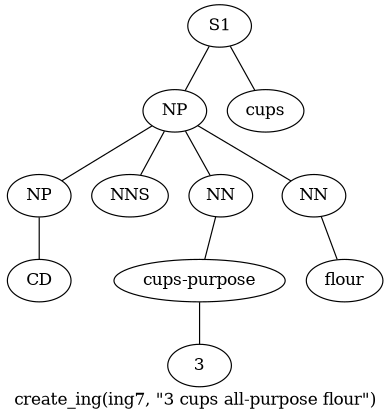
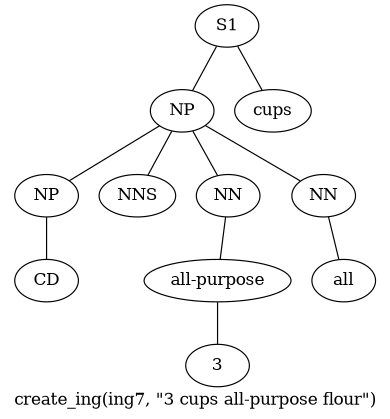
  graph {
    label="create_ing(ing7, \"3 cups all-purpose flour\")"
    n1 [label=S1]
    n2 [label=NP]
    n3 [label=cups]
    n4 [label=NP]
    n5 [label=NNS]
    n6 [label=NN]
    n7 [label=NN]
    n8 [label=CD]
-   n9 [label="cups-purpose"]
-   n10 [label=flour]
+   n9 [label="all-purpose"]
+   n10 [label=all]
    n11 [label=3]
    n1 -- n2
    n1 -- n3
    n2 -- n4
    n2 -- n5
    n2 -- n6
    n2 -- n7
    n4 -- n8
    n6 -- n9
    n7 -- n10
    n9 -- n11
  }
